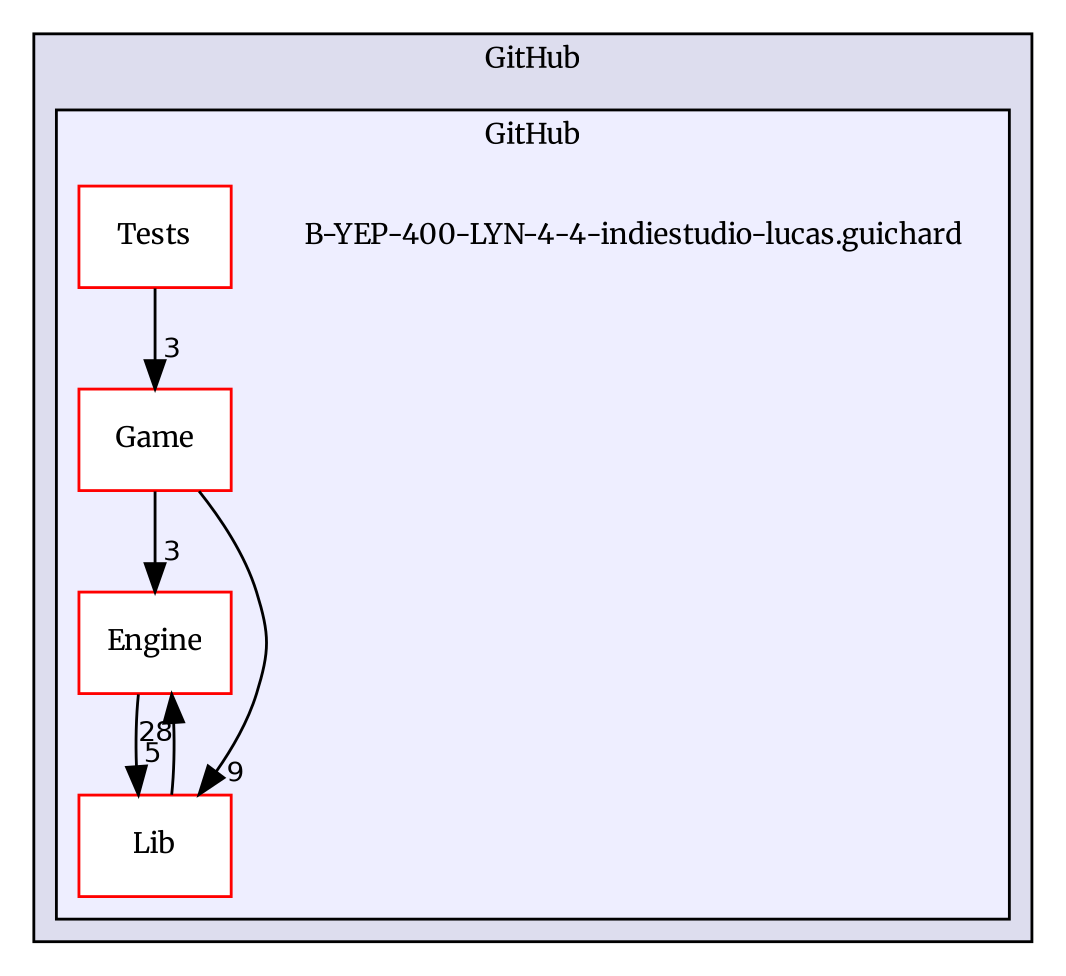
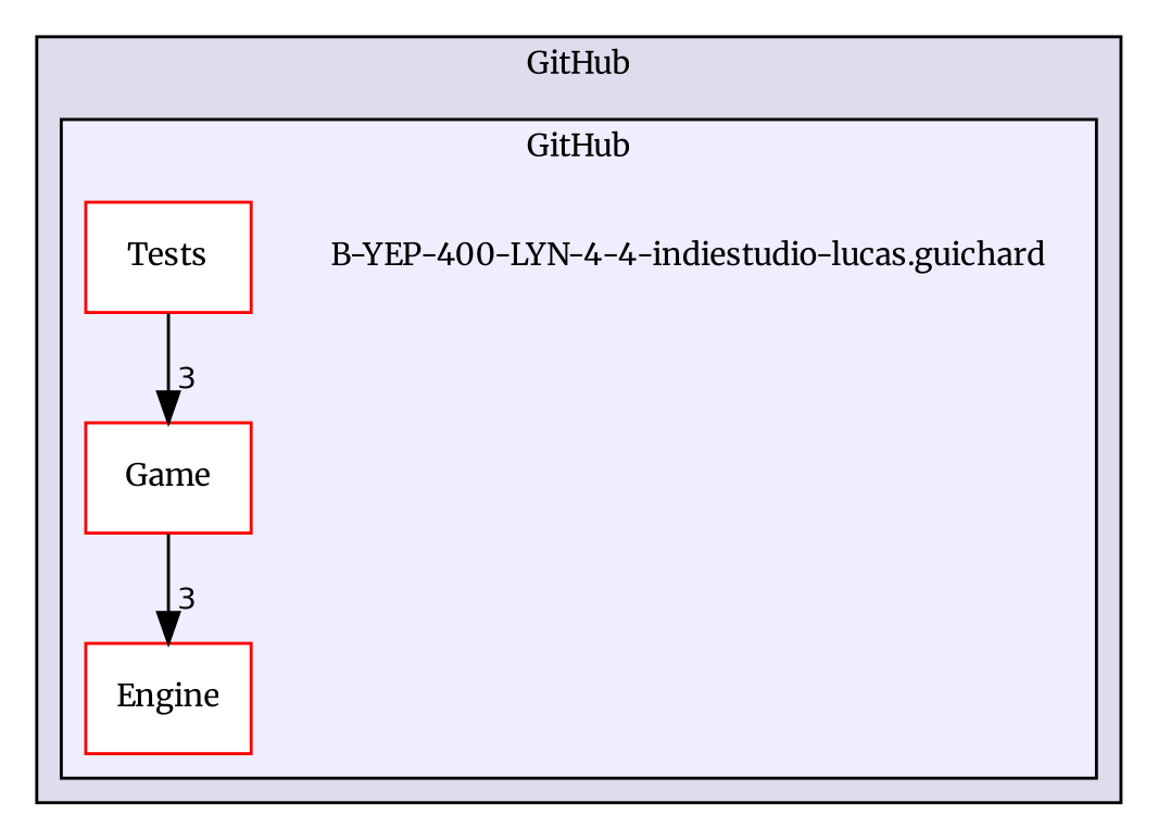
  digraph {
    compound=true
    fontname=Merriweather
    node [fontname=Merriweather fontsize=10 shape=box color=red fillcolor=white style=filled]
    edge [fontname=Merriweather headlabel=3 labeldistance=1.5 labelfontname=Helvetica labelfontsize=10]
    n1 [label="B-YEP-400-LYN-4-4-indiestudio-lucas.guichard" shape=plaintext color="" fillcolor="" style=""]
    n2 [label=Engine]
    n3 [label=Game]
-   n4 [label=Lib]
    n5 [label=Tests]
    subgraph cluster_1 {
      bgcolor="#ddddee"
      fontsize=10
      label=GitHub
      pencolor=black
      subgraph cluster_2 {
        bgcolor="#eeeeff"
        fontsize=10
        label=GitHub
        pencolor=black
        n1
        n2
        n3
-       n4
        n5
      }
    }
-   n2 -> n4 [headlabel=5]
    n3 -> n2
-   n3 -> n4 [headlabel=9]
-   n4 -> n2 [headlabel=28]
    n5 -> n3
  }
